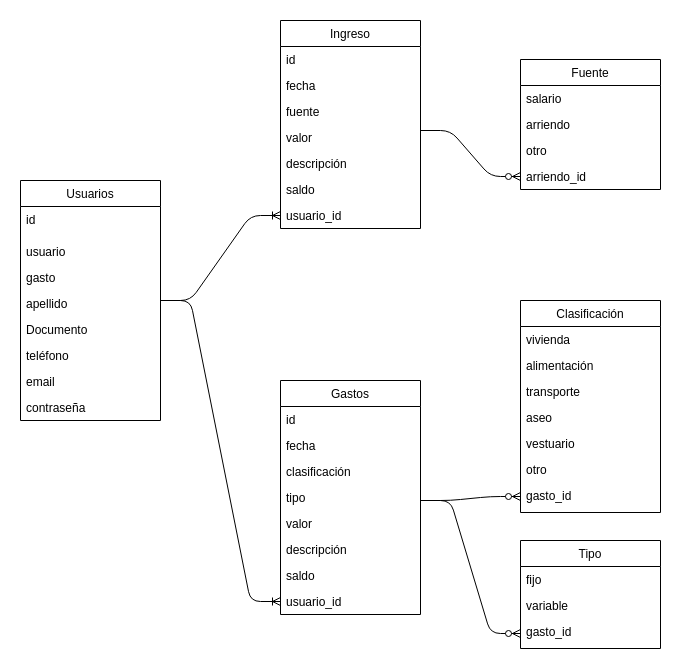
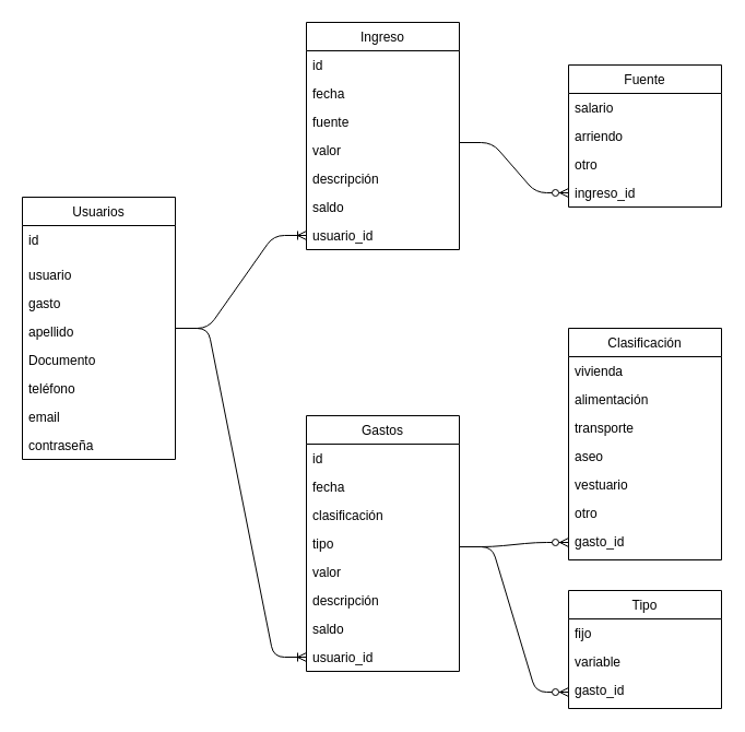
  <mxCell id="0" />
  <mxCell id="1" parent="0" />
  <mxCell id="2" value="Usuarios" style="swimlane;fontStyle=0;childLayout=stackLayout;horizontal=1;startSize=26;horizontalStack=0;resizeParent=1;resizeParentMax=0;resizeLast=0;collapsible=1;marginBottom=0;" vertex="1" parent="1"><mxGeometry x="20" y="180" width="140" height="240" as="geometry" /></mxCell>
  <mxCell id="3" value="id" style="text;strokeColor=none;fillColor=none;align=left;verticalAlign=top;spacingLeft=4;spacingRight=4;overflow=hidden;rotatable=0;points=[[0,0.5],[1,0.5]];portConstraint=eastwest;" vertex="1" parent="2"><mxGeometry y="26" width="140" height="32" as="geometry" /></mxCell>
  <mxCell id="4" value="usuario" style="text;strokeColor=none;fillColor=none;align=left;verticalAlign=top;spacingLeft=4;spacingRight=4;overflow=hidden;rotatable=0;points=[[0,0.5],[1,0.5]];portConstraint=eastwest;" vertex="1" parent="2"><mxGeometry y="58" width="140" height="26" as="geometry" /></mxCell>
  <mxCell id="5" value="gasto" style="text;strokeColor=none;fillColor=none;align=left;verticalAlign=top;spacingLeft=4;spacingRight=4;overflow=hidden;rotatable=0;points=[[0,0.5],[1,0.5]];portConstraint=eastwest;" vertex="1" parent="2"><mxGeometry y="84" width="140" height="26" as="geometry" /></mxCell>
  <mxCell id="6" value="apellido" style="text;strokeColor=none;fillColor=none;align=left;verticalAlign=top;spacingLeft=4;spacingRight=4;overflow=hidden;rotatable=0;points=[[0,0.5],[1,0.5]];portConstraint=eastwest;" vertex="1" parent="2"><mxGeometry y="110" width="140" height="26" as="geometry" /></mxCell>
  <mxCell id="7" value="Documento" style="text;strokeColor=none;fillColor=none;align=left;verticalAlign=top;spacingLeft=4;spacingRight=4;overflow=hidden;rotatable=0;points=[[0,0.5],[1,0.5]];portConstraint=eastwest;" vertex="1" parent="2"><mxGeometry y="136" width="140" height="26" as="geometry" /></mxCell>
  <mxCell id="8" value="teléfono" style="text;strokeColor=none;fillColor=none;align=left;verticalAlign=top;spacingLeft=4;spacingRight=4;overflow=hidden;rotatable=0;points=[[0,0.5],[1,0.5]];portConstraint=eastwest;" vertex="1" parent="2"><mxGeometry y="162" width="140" height="26" as="geometry" /></mxCell>
  <mxCell id="9" value="email" style="text;strokeColor=none;fillColor=none;align=left;verticalAlign=top;spacingLeft=4;spacingRight=4;overflow=hidden;rotatable=0;points=[[0,0.5],[1,0.5]];portConstraint=eastwest;" vertex="1" parent="2"><mxGeometry y="188" width="140" height="26" as="geometry" /></mxCell>
  <mxCell id="10" value="contraseña" style="text;strokeColor=none;fillColor=none;align=left;verticalAlign=top;spacingLeft=4;spacingRight=4;overflow=hidden;rotatable=0;points=[[0,0.5],[1,0.5]];portConstraint=eastwest;" vertex="1" parent="2"><mxGeometry y="214" width="140" height="26" as="geometry" /></mxCell>
  <mxCell id="11" value="Ingreso" style="swimlane;fontStyle=0;childLayout=stackLayout;horizontal=1;startSize=26;horizontalStack=0;resizeParent=1;resizeParentMax=0;resizeLast=0;collapsible=1;marginBottom=0;" vertex="1" parent="1"><mxGeometry x="280" y="20" width="140" height="208" as="geometry" /></mxCell>
  <mxCell id="12" value="id" style="text;strokeColor=none;fillColor=none;align=left;verticalAlign=top;spacingLeft=4;spacingRight=4;overflow=hidden;rotatable=0;points=[[0,0.5],[1,0.5]];portConstraint=eastwest;" vertex="1" parent="11"><mxGeometry y="26" width="140" height="26" as="geometry" /></mxCell>
  <mxCell id="13" value="fecha" style="text;strokeColor=none;fillColor=none;align=left;verticalAlign=top;spacingLeft=4;spacingRight=4;overflow=hidden;rotatable=0;points=[[0,0.5],[1,0.5]];portConstraint=eastwest;" vertex="1" parent="11"><mxGeometry y="52" width="140" height="26" as="geometry" /></mxCell>
  <mxCell id="14" value="fuente" style="text;strokeColor=none;fillColor=none;align=left;verticalAlign=top;spacingLeft=4;spacingRight=4;overflow=hidden;rotatable=0;points=[[0,0.5],[1,0.5]];portConstraint=eastwest;" vertex="1" parent="11"><mxGeometry y="78" width="140" height="26" as="geometry" /></mxCell>
  <mxCell id="15" value="valor" style="text;strokeColor=none;fillColor=none;align=left;verticalAlign=top;spacingLeft=4;spacingRight=4;overflow=hidden;rotatable=0;points=[[0,0.5],[1,0.5]];portConstraint=eastwest;" vertex="1" parent="11"><mxGeometry y="104" width="140" height="26" as="geometry" /></mxCell>
  <mxCell id="16" value="descripción" style="text;strokeColor=none;fillColor=none;align=left;verticalAlign=top;spacingLeft=4;spacingRight=4;overflow=hidden;rotatable=0;points=[[0,0.5],[1,0.5]];portConstraint=eastwest;" vertex="1" parent="11"><mxGeometry y="130" width="140" height="26" as="geometry" /></mxCell>
  <mxCell id="17" value="saldo" style="text;strokeColor=none;fillColor=none;align=left;verticalAlign=top;spacingLeft=4;spacingRight=4;overflow=hidden;rotatable=0;points=[[0,0.5],[1,0.5]];portConstraint=eastwest;" vertex="1" parent="11"><mxGeometry y="156" width="140" height="26" as="geometry" /></mxCell>
  <mxCell id="18" value="usuario_id" style="text;strokeColor=none;fillColor=none;align=left;verticalAlign=top;spacingLeft=4;spacingRight=4;overflow=hidden;rotatable=0;points=[[0,0.5],[1,0.5]];portConstraint=eastwest;" vertex="1" parent="11"><mxGeometry y="182" width="140" height="26" as="geometry" /></mxCell>
  <mxCell id="19" value="Fuente" style="swimlane;fontStyle=0;childLayout=stackLayout;horizontal=1;startSize=26;horizontalStack=0;resizeParent=1;resizeParentMax=0;resizeLast=0;collapsible=1;marginBottom=0;" vertex="1" parent="1"><mxGeometry x="520" y="59" width="140" height="130" as="geometry" /></mxCell>
  <mxCell id="20" value="salario" style="text;strokeColor=none;fillColor=none;align=left;verticalAlign=top;spacingLeft=4;spacingRight=4;overflow=hidden;rotatable=0;points=[[0,0.5],[1,0.5]];portConstraint=eastwest;" vertex="1" parent="19"><mxGeometry y="26" width="140" height="26" as="geometry" /></mxCell>
  <mxCell id="21" value="arriendo" style="text;strokeColor=none;fillColor=none;align=left;verticalAlign=top;spacingLeft=4;spacingRight=4;overflow=hidden;rotatable=0;points=[[0,0.5],[1,0.5]];portConstraint=eastwest;" vertex="1" parent="19"><mxGeometry y="52" width="140" height="26" as="geometry" /></mxCell>
  <mxCell id="22" value="otro" style="text;strokeColor=none;fillColor=none;align=left;verticalAlign=top;spacingLeft=4;spacingRight=4;overflow=hidden;rotatable=0;points=[[0,0.5],[1,0.5]];portConstraint=eastwest;" vertex="1" parent="19"><mxGeometry y="78" width="140" height="26" as="geometry" /></mxCell>
- <mxCell id="23" value="arriendo_id" style="text;strokeColor=none;fillColor=none;align=left;verticalAlign=top;spacingLeft=4;spacingRight=4;overflow=hidden;rotatable=0;points=[[0,0.5],[1,0.5]];portConstraint=eastwest;" vertex="1" parent="19"><mxGeometry y="104" width="140" height="26" as="geometry" /></mxCell>
+ <mxCell id="23" value="ingreso_id" style="text;strokeColor=none;fillColor=none;align=left;verticalAlign=top;spacingLeft=4;spacingRight=4;overflow=hidden;rotatable=0;points=[[0,0.5],[1,0.5]];portConstraint=eastwest;" vertex="1" parent="19"><mxGeometry y="104" width="140" height="26" as="geometry" /></mxCell>
  <mxCell id="24" value="Gastos" style="swimlane;fontStyle=0;childLayout=stackLayout;horizontal=1;startSize=26;horizontalStack=0;resizeParent=1;resizeParentMax=0;resizeLast=0;collapsible=1;marginBottom=0;" vertex="1" parent="1"><mxGeometry x="280" y="380" width="140" height="234" as="geometry" /></mxCell>
  <mxCell id="25" value="id" style="text;strokeColor=none;fillColor=none;align=left;verticalAlign=top;spacingLeft=4;spacingRight=4;overflow=hidden;rotatable=0;points=[[0,0.5],[1,0.5]];portConstraint=eastwest;" vertex="1" parent="24"><mxGeometry y="26" width="140" height="26" as="geometry" /></mxCell>
  <mxCell id="26" value="fecha" style="text;strokeColor=none;fillColor=none;align=left;verticalAlign=top;spacingLeft=4;spacingRight=4;overflow=hidden;rotatable=0;points=[[0,0.5],[1,0.5]];portConstraint=eastwest;" vertex="1" parent="24"><mxGeometry y="52" width="140" height="26" as="geometry" /></mxCell>
  <mxCell id="27" value="clasificación" style="text;strokeColor=none;fillColor=none;align=left;verticalAlign=top;spacingLeft=4;spacingRight=4;overflow=hidden;rotatable=0;points=[[0,0.5],[1,0.5]];portConstraint=eastwest;" vertex="1" parent="24"><mxGeometry y="78" width="140" height="26" as="geometry" /></mxCell>
  <mxCell id="28" value="tipo" style="text;strokeColor=none;fillColor=none;align=left;verticalAlign=top;spacingLeft=4;spacingRight=4;overflow=hidden;rotatable=0;points=[[0,0.5],[1,0.5]];portConstraint=eastwest;" vertex="1" parent="24"><mxGeometry y="104" width="140" height="26" as="geometry" /></mxCell>
  <mxCell id="29" value="valor" style="text;strokeColor=none;fillColor=none;align=left;verticalAlign=top;spacingLeft=4;spacingRight=4;overflow=hidden;rotatable=0;points=[[0,0.5],[1,0.5]];portConstraint=eastwest;" vertex="1" parent="24"><mxGeometry y="130" width="140" height="26" as="geometry" /></mxCell>
  <mxCell id="30" value="descripción" style="text;strokeColor=none;fillColor=none;align=left;verticalAlign=top;spacingLeft=4;spacingRight=4;overflow=hidden;rotatable=0;points=[[0,0.5],[1,0.5]];portConstraint=eastwest;" vertex="1" parent="24"><mxGeometry y="156" width="140" height="26" as="geometry" /></mxCell>
  <mxCell id="31" value="saldo" style="text;strokeColor=none;fillColor=none;align=left;verticalAlign=top;spacingLeft=4;spacingRight=4;overflow=hidden;rotatable=0;points=[[0,0.5],[1,0.5]];portConstraint=eastwest;" vertex="1" parent="24"><mxGeometry y="182" width="140" height="26" as="geometry" /></mxCell>
  <mxCell id="32" value="usuario_id" style="text;strokeColor=none;fillColor=none;align=left;verticalAlign=top;spacingLeft=4;spacingRight=4;overflow=hidden;rotatable=0;points=[[0,0.5],[1,0.5]];portConstraint=eastwest;" vertex="1" parent="24"><mxGeometry y="208" width="140" height="26" as="geometry" /></mxCell>
  <mxCell id="33" value="Clasificación" style="swimlane;fontStyle=0;childLayout=stackLayout;horizontal=1;startSize=26;horizontalStack=0;resizeParent=1;resizeParentMax=0;resizeLast=0;collapsible=1;marginBottom=0;" vertex="1" parent="1"><mxGeometry x="520" y="300" width="140" height="212" as="geometry" /></mxCell>
  <mxCell id="34" value="vivienda" style="text;strokeColor=none;fillColor=none;align=left;verticalAlign=top;spacingLeft=4;spacingRight=4;overflow=hidden;rotatable=0;points=[[0,0.5],[1,0.5]];portConstraint=eastwest;" vertex="1" parent="33"><mxGeometry y="26" width="140" height="26" as="geometry" /></mxCell>
  <mxCell id="35" value="alimentación" style="text;strokeColor=none;fillColor=none;align=left;verticalAlign=top;spacingLeft=4;spacingRight=4;overflow=hidden;rotatable=0;points=[[0,0.5],[1,0.5]];portConstraint=eastwest;" vertex="1" parent="33"><mxGeometry y="52" width="140" height="26" as="geometry" /></mxCell>
  <mxCell id="36" value="transporte" style="text;strokeColor=none;fillColor=none;align=left;verticalAlign=top;spacingLeft=4;spacingRight=4;overflow=hidden;rotatable=0;points=[[0,0.5],[1,0.5]];portConstraint=eastwest;" vertex="1" parent="33"><mxGeometry y="78" width="140" height="26" as="geometry" /></mxCell>
  <mxCell id="37" value="aseo" style="text;strokeColor=none;fillColor=none;align=left;verticalAlign=top;spacingLeft=4;spacingRight=4;overflow=hidden;rotatable=0;points=[[0,0.5],[1,0.5]];portConstraint=eastwest;" vertex="1" parent="33"><mxGeometry y="104" width="140" height="26" as="geometry" /></mxCell>
  <mxCell id="38" value="vestuario" style="text;strokeColor=none;fillColor=none;align=left;verticalAlign=top;spacingLeft=4;spacingRight=4;overflow=hidden;rotatable=0;points=[[0,0.5],[1,0.5]];portConstraint=eastwest;" vertex="1" parent="33"><mxGeometry y="130" width="140" height="26" as="geometry" /></mxCell>
  <mxCell id="39" value="otro" style="text;strokeColor=none;fillColor=none;align=left;verticalAlign=top;spacingLeft=4;spacingRight=4;overflow=hidden;rotatable=0;points=[[0,0.5],[1,0.5]];portConstraint=eastwest;" vertex="1" parent="33"><mxGeometry y="156" width="140" height="26" as="geometry" /></mxCell>
  <mxCell id="40" value="gasto_id" style="text;strokeColor=none;fillColor=none;spacingLeft=4;spacingRight=4;overflow=hidden;rotatable=0;points=[[0,0.5],[1,0.5]];portConstraint=eastwest;fontSize=12;" vertex="1" parent="33"><mxGeometry y="182" width="140" height="30" as="geometry" /></mxCell>
  <mxCell id="41" value="Tipo" style="swimlane;fontStyle=0;childLayout=stackLayout;horizontal=1;startSize=26;horizontalStack=0;resizeParent=1;resizeParentMax=0;resizeLast=0;collapsible=1;marginBottom=0;" vertex="1" parent="1"><mxGeometry x="520" y="540" width="140" height="108" as="geometry" /></mxCell>
  <mxCell id="42" value="fijo" style="text;strokeColor=none;fillColor=none;align=left;verticalAlign=top;spacingLeft=4;spacingRight=4;overflow=hidden;rotatable=0;points=[[0,0.5],[1,0.5]];portConstraint=eastwest;" vertex="1" parent="41"><mxGeometry y="26" width="140" height="26" as="geometry" /></mxCell>
  <mxCell id="43" value="variable" style="text;strokeColor=none;fillColor=none;align=left;verticalAlign=top;spacingLeft=4;spacingRight=4;overflow=hidden;rotatable=0;points=[[0,0.5],[1,0.5]];portConstraint=eastwest;" vertex="1" parent="41"><mxGeometry y="52" width="140" height="26" as="geometry" /></mxCell>
  <mxCell id="44" value="gasto_id" style="text;strokeColor=none;fillColor=none;spacingLeft=4;spacingRight=4;overflow=hidden;rotatable=0;points=[[0,0.5],[1,0.5]];portConstraint=eastwest;fontSize=12;" vertex="1" parent="41"><mxGeometry y="78" width="140" height="30" as="geometry" /></mxCell>
  <mxCell id="45" value="" style="edgeStyle=entityRelationEdgeStyle;fontSize=12;html=1;endArrow=ERoneToMany;" edge="1" parent="1" target="18"><mxGeometry width="100" height="100" relative="1" as="geometry"><mxPoint x="160" y="300" as="sourcePoint" /><mxPoint x="260" y="200" as="targetPoint" /></mxGeometry></mxCell>
  <mxCell id="46" value="" style="edgeStyle=entityRelationEdgeStyle;fontSize=12;html=1;endArrow=ERoneToMany;entryX=0;entryY=0.5;entryDx=0;entryDy=0;" edge="1" parent="1" target="32"><mxGeometry width="100" height="100" relative="1" as="geometry"><mxPoint x="160" y="300" as="sourcePoint" /><mxPoint x="260" y="200" as="targetPoint" /></mxGeometry></mxCell>
  <mxCell id="47" value="" style="edgeStyle=entityRelationEdgeStyle;fontSize=12;html=1;endArrow=ERzeroToMany;endFill=1;entryX=0;entryY=0.5;entryDx=0;entryDy=0;" edge="1" parent="1" target="23"><mxGeometry width="100" height="100" relative="1" as="geometry"><mxPoint x="420" y="130" as="sourcePoint" /><mxPoint x="520" y="30" as="targetPoint" /></mxGeometry></mxCell>
  <mxCell id="48" value="" style="edgeStyle=entityRelationEdgeStyle;fontSize=12;html=1;endArrow=ERzeroToMany;endFill=1;" edge="1" parent="1"><mxGeometry width="100" height="100" relative="1" as="geometry"><mxPoint x="420" y="500" as="sourcePoint" /><mxPoint x="520" y="496" as="targetPoint" /></mxGeometry></mxCell>
  <mxCell id="49" value="" style="edgeStyle=entityRelationEdgeStyle;fontSize=12;html=1;endArrow=ERzeroToMany;endFill=1;entryX=0;entryY=0.5;entryDx=0;entryDy=0;" edge="1" parent="1" target="44"><mxGeometry width="100" height="100" relative="1" as="geometry"><mxPoint x="420" y="500" as="sourcePoint" /><mxPoint x="520" y="400" as="targetPoint" /></mxGeometry></mxCell>
